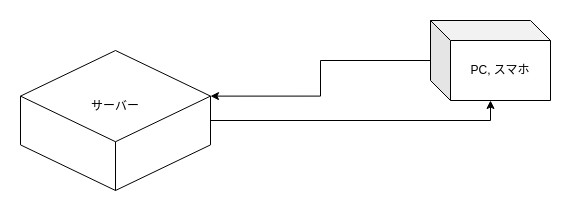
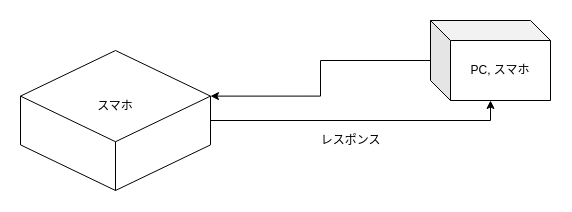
  <mxCell id="0" />
  <mxCell id="1" parent="0" />
  <mxCell id="2" style="edgeStyle=orthogonalEdgeStyle;rounded=0;orthogonalLoop=1;jettySize=auto;html=1;entryX=0;entryY=0;entryDx=190;entryDy=45.615;entryPerimeter=0;" edge="1" parent="1" source="3" target="5"><mxGeometry relative="1" as="geometry"><mxPoint x="250" y="150" as="targetPoint" /></mxGeometry></mxCell>
  <mxCell id="3" value="PC, スマホ" style="shape=cube;whiteSpace=wrap;html=1;boundedLbl=1;backgroundOutline=1;darkOpacity=0.05;darkOpacity2=0.1;" vertex="1" parent="1"><mxGeometry x="430" y="20" width="120" height="80" as="geometry" /></mxCell>
  <mxCell id="4" style="edgeStyle=orthogonalEdgeStyle;rounded=0;orthogonalLoop=1;jettySize=auto;html=1;" edge="1" parent="1" source="5" target="3"><mxGeometry relative="1" as="geometry"><mxPoint x="490" y="130" as="targetPoint" /><Array as="points"><mxPoint x="490" y="120" /></Array></mxGeometry></mxCell>
- <mxCell id="5" value="サーバー&lt;br&gt;&lt;br&gt;&lt;br&gt;" style="whiteSpace=wrap;html=1;shape=mxgraph.basic.isocube;isoAngle=15;" vertex="1" parent="1"><mxGeometry x="20" y="50" width="190" height="140" as="geometry" /></mxCell>
+ <mxCell id="5" value="スマホ&lt;br&gt;&lt;br&gt;&lt;br&gt;" style="whiteSpace=wrap;html=1;shape=mxgraph.basic.isocube;isoAngle=15;" vertex="1" parent="1"><mxGeometry x="20" y="50" width="190" height="140" as="geometry" /></mxCell>
+ <mxCell id="6" value="レスポンス" style="text;html=1;align=center;verticalAlign=middle;resizable=0;points=[];autosize=1;" vertex="1" parent="1"><mxGeometry x="310" y="130" width="80" height="20" as="geometry" /></mxCell>
